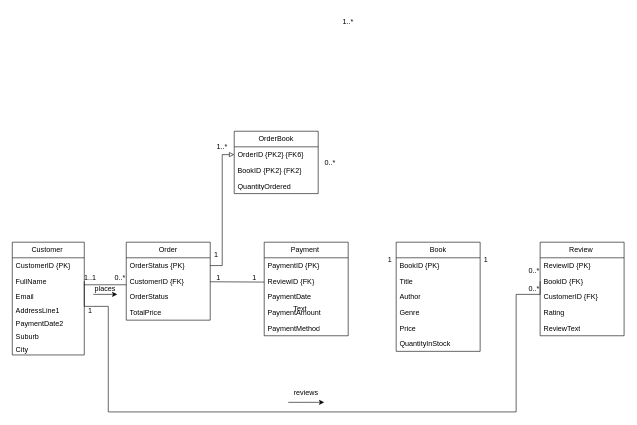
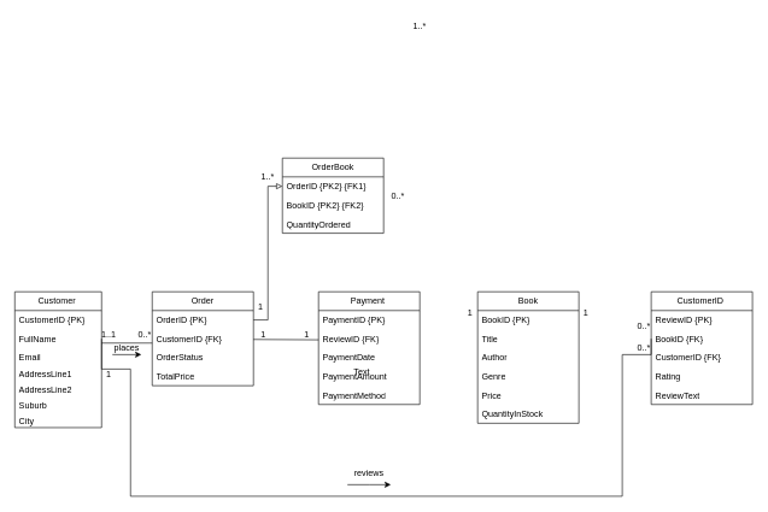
  <mxCell id="0" />
  <mxCell id="1" parent="0" />
  <mxCell id="2" value="Customer&amp;nbsp;" style="swimlane;fontStyle=0;childLayout=stackLayout;horizontal=1;startSize=26;fillColor=none;horizontalStack=0;resizeParent=1;resizeParentMax=0;resizeLast=0;collapsible=1;marginBottom=0;whiteSpace=wrap;html=1;" parent="1" vertex="1"><mxGeometry x="20" y="403" width="120" height="188" as="geometry"><mxRectangle x="180" y="470" width="100" height="30" as="alternateBounds" /></mxGeometry></mxCell>
  <mxCell id="3" value="CustomerID {PK}" style="text;strokeColor=none;fillColor=none;align=left;verticalAlign=top;spacingLeft=4;spacingRight=4;overflow=hidden;rotatable=0;points=[[0,0.5],[1,0.5]];portConstraint=eastwest;whiteSpace=wrap;html=1;" parent="2" vertex="1"><mxGeometry y="26" width="120" height="26" as="geometry" /></mxCell>
  <mxCell id="4" value="FullName&amp;nbsp;" style="text;strokeColor=none;fillColor=none;align=left;verticalAlign=top;spacingLeft=4;spacingRight=4;overflow=hidden;rotatable=0;points=[[0,0.5],[1,0.5]];portConstraint=eastwest;whiteSpace=wrap;html=1;" parent="2" vertex="1"><mxGeometry y="52" width="120" height="26" as="geometry" /></mxCell>
  <mxCell id="5" value="Email&lt;span style=&quot;white-space: pre;&quot;&gt;&#09;&lt;/span&gt;" style="text;strokeColor=none;fillColor=none;align=left;verticalAlign=top;spacingLeft=4;spacingRight=4;overflow=hidden;rotatable=0;points=[[0,0.5],[1,0.5]];portConstraint=eastwest;whiteSpace=wrap;html=1;" parent="2" vertex="1"><mxGeometry y="78" width="120" height="22" as="geometry" /></mxCell>
  <mxCell id="6" value="AddressLine1" style="text;strokeColor=none;fillColor=none;align=left;verticalAlign=top;spacingLeft=4;spacingRight=4;overflow=hidden;rotatable=0;points=[[0,0.5],[1,0.5]];portConstraint=eastwest;whiteSpace=wrap;html=1;" parent="2" vertex="1"><mxGeometry y="100" width="120" height="22" as="geometry" /></mxCell>
- <mxCell id="7" value="PaymentDate2" style="text;strokeColor=none;fillColor=none;align=left;verticalAlign=top;spacingLeft=4;spacingRight=4;overflow=hidden;rotatable=0;points=[[0,0.5],[1,0.5]];portConstraint=eastwest;whiteSpace=wrap;html=1;" parent="2" vertex="1"><mxGeometry y="122" width="120" height="22" as="geometry" /></mxCell>
+ <mxCell id="7" value="AddressLine2" style="text;strokeColor=none;fillColor=none;align=left;verticalAlign=top;spacingLeft=4;spacingRight=4;overflow=hidden;rotatable=0;points=[[0,0.5],[1,0.5]];portConstraint=eastwest;whiteSpace=wrap;html=1;" parent="2" vertex="1"><mxGeometry y="122" width="120" height="22" as="geometry" /></mxCell>
  <mxCell id="8" value="Suburb" style="text;strokeColor=none;fillColor=none;align=left;verticalAlign=top;spacingLeft=4;spacingRight=4;overflow=hidden;rotatable=0;points=[[0,0.5],[1,0.5]];portConstraint=eastwest;whiteSpace=wrap;html=1;" parent="2" vertex="1"><mxGeometry y="144" width="120" height="22" as="geometry" /></mxCell>
  <mxCell id="9" value="City" style="text;strokeColor=none;fillColor=none;align=left;verticalAlign=top;spacingLeft=4;spacingRight=4;overflow=hidden;rotatable=0;points=[[0,0.5],[1,0.5]];portConstraint=eastwest;whiteSpace=wrap;html=1;" parent="2" vertex="1"><mxGeometry y="166" width="120" height="22" as="geometry" /></mxCell>
  <mxCell id="10" value="Order" style="swimlane;fontStyle=0;childLayout=stackLayout;horizontal=1;startSize=26;fillColor=none;horizontalStack=0;resizeParent=1;resizeParentMax=0;resizeLast=0;collapsible=1;marginBottom=0;whiteSpace=wrap;html=1;" parent="1" vertex="1"><mxGeometry x="210" y="403" width="140" height="130" as="geometry" /></mxCell>
- <mxCell id="11" value="OrderStatus {PK}" style="text;strokeColor=none;fillColor=none;align=left;verticalAlign=top;spacingLeft=4;spacingRight=4;overflow=hidden;rotatable=0;points=[[0,0.5],[1,0.5]];portConstraint=eastwest;whiteSpace=wrap;html=1;" parent="10" vertex="1"><mxGeometry y="26" width="140" height="26" as="geometry" /></mxCell>
+ <mxCell id="11" value="OrderID {PK}" style="text;strokeColor=none;fillColor=none;align=left;verticalAlign=top;spacingLeft=4;spacingRight=4;overflow=hidden;rotatable=0;points=[[0,0.5],[1,0.5]];portConstraint=eastwest;whiteSpace=wrap;html=1;" parent="10" vertex="1"><mxGeometry y="26" width="140" height="26" as="geometry" /></mxCell>
  <mxCell id="12" value="CustomerID {FK}" style="text;strokeColor=none;fillColor=none;align=left;verticalAlign=top;spacingLeft=4;spacingRight=4;overflow=hidden;rotatable=0;points=[[0,0.5],[1,0.5]];portConstraint=eastwest;whiteSpace=wrap;html=1;" parent="10" vertex="1"><mxGeometry y="52" width="140" height="26" as="geometry" /></mxCell>
  <mxCell id="13" value="OrderStatus" style="text;strokeColor=none;fillColor=none;align=left;verticalAlign=top;spacingLeft=4;spacingRight=4;overflow=hidden;rotatable=0;points=[[0,0.5],[1,0.5]];portConstraint=eastwest;whiteSpace=wrap;html=1;" parent="10" vertex="1"><mxGeometry y="78" width="140" height="26" as="geometry" /></mxCell>
  <mxCell id="14" value="TotalPrice" style="text;strokeColor=none;fillColor=none;align=left;verticalAlign=top;spacingLeft=4;spacingRight=4;overflow=hidden;rotatable=0;points=[[0,0.5],[1,0.5]];portConstraint=eastwest;whiteSpace=wrap;html=1;" parent="10" vertex="1"><mxGeometry y="104" width="140" height="26" as="geometry" /></mxCell>
- <mxCell id="15" value="Review&amp;nbsp;" style="swimlane;fontStyle=0;childLayout=stackLayout;horizontal=1;startSize=26;fillColor=none;horizontalStack=0;resizeParent=1;resizeParentMax=0;resizeLast=0;collapsible=1;marginBottom=0;whiteSpace=wrap;html=1;" parent="1" vertex="1"><mxGeometry x="900" y="403" width="140" height="156" as="geometry" /></mxCell>
+ <mxCell id="15" value="CustomerID&amp;nbsp;" style="swimlane;fontStyle=0;childLayout=stackLayout;horizontal=1;startSize=26;fillColor=none;horizontalStack=0;resizeParent=1;resizeParentMax=0;resizeLast=0;collapsible=1;marginBottom=0;whiteSpace=wrap;html=1;" parent="1" vertex="1"><mxGeometry x="900" y="403" width="140" height="156" as="geometry" /></mxCell>
  <mxCell id="16" value="ReviewID {PK}" style="text;strokeColor=none;fillColor=none;align=left;verticalAlign=top;spacingLeft=4;spacingRight=4;overflow=hidden;rotatable=0;points=[[0,0.5],[1,0.5]];portConstraint=eastwest;whiteSpace=wrap;html=1;" parent="15" vertex="1"><mxGeometry y="26" width="140" height="26" as="geometry" /></mxCell>
  <mxCell id="17" value="BookID {FK}" style="text;strokeColor=none;fillColor=none;align=left;verticalAlign=top;spacingLeft=4;spacingRight=4;overflow=hidden;rotatable=0;points=[[0,0.5],[1,0.5]];portConstraint=eastwest;whiteSpace=wrap;html=1;" parent="15" vertex="1"><mxGeometry y="52" width="140" height="26" as="geometry" /></mxCell>
  <mxCell id="18" value="CustomerID {FK}" style="text;strokeColor=none;fillColor=none;align=left;verticalAlign=top;spacingLeft=4;spacingRight=4;overflow=hidden;rotatable=0;points=[[0,0.5],[1,0.5]];portConstraint=eastwest;whiteSpace=wrap;html=1;" parent="15" vertex="1"><mxGeometry y="78" width="140" height="26" as="geometry" /></mxCell>
  <mxCell id="19" value="Rating" style="text;strokeColor=none;fillColor=none;align=left;verticalAlign=top;spacingLeft=4;spacingRight=4;overflow=hidden;rotatable=0;points=[[0,0.5],[1,0.5]];portConstraint=eastwest;whiteSpace=wrap;html=1;" parent="15" vertex="1"><mxGeometry y="104" width="140" height="26" as="geometry" /></mxCell>
  <mxCell id="20" value="ReviewText" style="text;strokeColor=none;fillColor=none;align=left;verticalAlign=top;spacingLeft=4;spacingRight=4;overflow=hidden;rotatable=0;points=[[0,0.5],[1,0.5]];portConstraint=eastwest;whiteSpace=wrap;html=1;" parent="15" vertex="1"><mxGeometry y="130" width="140" height="26" as="geometry" /></mxCell>
  <mxCell id="21" value="Payment&amp;nbsp;" style="swimlane;fontStyle=0;childLayout=stackLayout;horizontal=1;startSize=26;fillColor=none;horizontalStack=0;resizeParent=1;resizeParentMax=0;resizeLast=0;collapsible=1;marginBottom=0;whiteSpace=wrap;html=1;" parent="1" vertex="1"><mxGeometry x="440" y="403" width="140" height="156" as="geometry" /></mxCell>
  <mxCell id="22" value="PaymentID {PK}" style="text;strokeColor=none;fillColor=none;align=left;verticalAlign=top;spacingLeft=4;spacingRight=4;overflow=hidden;rotatable=0;points=[[0,0.5],[1,0.5]];portConstraint=eastwest;whiteSpace=wrap;html=1;" parent="21" vertex="1"><mxGeometry y="26" width="140" height="26" as="geometry" /></mxCell>
  <mxCell id="23" value="ReviewID {FK}" style="text;strokeColor=none;fillColor=none;align=left;verticalAlign=top;spacingLeft=4;spacingRight=4;overflow=hidden;rotatable=0;points=[[0,0.5],[1,0.5]];portConstraint=eastwest;whiteSpace=wrap;html=1;" parent="21" vertex="1"><mxGeometry y="52" width="140" height="26" as="geometry" /></mxCell>
  <mxCell id="24" value="PaymentDate" style="text;strokeColor=none;fillColor=none;align=left;verticalAlign=top;spacingLeft=4;spacingRight=4;overflow=hidden;rotatable=0;points=[[0,0.5],[1,0.5]];portConstraint=eastwest;whiteSpace=wrap;html=1;" parent="21" vertex="1"><mxGeometry y="78" width="140" height="26" as="geometry" /></mxCell>
  <mxCell id="25" value="PaymentAmount" style="text;strokeColor=none;fillColor=none;align=left;verticalAlign=top;spacingLeft=4;spacingRight=4;overflow=hidden;rotatable=0;points=[[0,0.5],[1,0.5]];portConstraint=eastwest;whiteSpace=wrap;html=1;" parent="21" vertex="1"><mxGeometry y="104" width="140" height="26" as="geometry" /></mxCell>
  <mxCell id="26" value="PaymentMethod" style="text;strokeColor=none;fillColor=none;align=left;verticalAlign=top;spacingLeft=4;spacingRight=4;overflow=hidden;rotatable=0;points=[[0,0.5],[1,0.5]];portConstraint=eastwest;whiteSpace=wrap;html=1;" parent="21" vertex="1"><mxGeometry y="130" width="140" height="26" as="geometry" /></mxCell>
  <mxCell id="27" value="Book" style="swimlane;fontStyle=0;childLayout=stackLayout;horizontal=1;startSize=26;fillColor=none;horizontalStack=0;resizeParent=1;resizeParentMax=0;resizeLast=0;collapsible=1;marginBottom=0;whiteSpace=wrap;html=1;" parent="1" vertex="1"><mxGeometry x="660" y="403" width="140" height="182" as="geometry" /></mxCell>
  <mxCell id="28" value="BookID {PK}" style="text;strokeColor=none;fillColor=none;align=left;verticalAlign=top;spacingLeft=4;spacingRight=4;overflow=hidden;rotatable=0;points=[[0,0.5],[1,0.5]];portConstraint=eastwest;whiteSpace=wrap;html=1;" parent="27" vertex="1"><mxGeometry y="26" width="140" height="26" as="geometry" /></mxCell>
  <mxCell id="29" value="Title" style="text;strokeColor=none;fillColor=none;align=left;verticalAlign=top;spacingLeft=4;spacingRight=4;overflow=hidden;rotatable=0;points=[[0,0.5],[1,0.5]];portConstraint=eastwest;whiteSpace=wrap;html=1;" parent="27" vertex="1"><mxGeometry y="52" width="140" height="26" as="geometry" /></mxCell>
  <mxCell id="30" value="Author" style="text;strokeColor=none;fillColor=none;align=left;verticalAlign=top;spacingLeft=4;spacingRight=4;overflow=hidden;rotatable=0;points=[[0,0.5],[1,0.5]];portConstraint=eastwest;whiteSpace=wrap;html=1;" parent="27" vertex="1"><mxGeometry y="78" width="140" height="26" as="geometry" /></mxCell>
  <mxCell id="31" value="Genre" style="text;strokeColor=none;fillColor=none;align=left;verticalAlign=top;spacingLeft=4;spacingRight=4;overflow=hidden;rotatable=0;points=[[0,0.5],[1,0.5]];portConstraint=eastwest;whiteSpace=wrap;html=1;" parent="27" vertex="1"><mxGeometry y="104" width="140" height="26" as="geometry" /></mxCell>
  <mxCell id="32" value="Price" style="text;strokeColor=none;fillColor=none;align=left;verticalAlign=top;spacingLeft=4;spacingRight=4;overflow=hidden;rotatable=0;points=[[0,0.5],[1,0.5]];portConstraint=eastwest;whiteSpace=wrap;html=1;" parent="27" vertex="1"><mxGeometry y="130" width="140" height="26" as="geometry" /></mxCell>
  <mxCell id="33" value="QuantityInStock" style="text;strokeColor=none;fillColor=none;align=left;verticalAlign=top;spacingLeft=4;spacingRight=4;overflow=hidden;rotatable=0;points=[[0,0.5],[1,0.5]];portConstraint=eastwest;whiteSpace=wrap;html=1;" parent="27" vertex="1"><mxGeometry y="156" width="140" height="26" as="geometry" /></mxCell>
  <mxCell id="34" value="OrderBook" style="swimlane;fontStyle=0;childLayout=stackLayout;horizontal=1;startSize=26;fillColor=none;horizontalStack=0;resizeParent=1;resizeParentMax=0;resizeLast=0;collapsible=1;marginBottom=0;whiteSpace=wrap;html=1;" parent="1" vertex="1"><mxGeometry x="390" y="218" width="140" height="104" as="geometry" /></mxCell>
- <mxCell id="35" value="OrderID {PK2} {FK6}" style="text;strokeColor=none;fillColor=none;align=left;verticalAlign=top;spacingLeft=4;spacingRight=4;overflow=hidden;rotatable=0;points=[[0,0.5],[1,0.5]];portConstraint=eastwest;whiteSpace=wrap;html=1;" parent="34" vertex="1"><mxGeometry y="26" width="140" height="26" as="geometry" /></mxCell>
+ <mxCell id="35" value="OrderID {PK2} {FK1}" style="text;strokeColor=none;fillColor=none;align=left;verticalAlign=top;spacingLeft=4;spacingRight=4;overflow=hidden;rotatable=0;points=[[0,0.5],[1,0.5]];portConstraint=eastwest;whiteSpace=wrap;html=1;" parent="34" vertex="1"><mxGeometry y="26" width="140" height="26" as="geometry" /></mxCell>
  <mxCell id="36" value="BookID {PK2} {FK2}&lt;div&gt;&lt;br&gt;&lt;/div&gt;" style="text;strokeColor=none;fillColor=none;align=left;verticalAlign=top;spacingLeft=4;spacingRight=4;overflow=hidden;rotatable=0;points=[[0,0.5],[1,0.5]];portConstraint=eastwest;whiteSpace=wrap;html=1;" parent="34" vertex="1"><mxGeometry y="52" width="140" height="26" as="geometry" /></mxCell>
  <mxCell id="37" value="QuantityOrdered" style="text;strokeColor=none;fillColor=none;align=left;verticalAlign=top;spacingLeft=4;spacingRight=4;overflow=hidden;rotatable=0;points=[[0,0.5],[1,0.5]];portConstraint=eastwest;whiteSpace=wrap;html=1;" parent="34" vertex="1"><mxGeometry y="78" width="140" height="26" as="geometry" /></mxCell>
  <mxCell id="38" value="" style="endArrow=none;html=1;rounded=0;" parent="1" edge="1"><mxGeometry width="50" height="50" relative="1" as="geometry"><mxPoint x="350" y="469" as="sourcePoint" /><mxPoint x="440" y="469.5" as="targetPoint" /></mxGeometry></mxCell>
  <mxCell id="39" value="" style="line;strokeWidth=1;fillColor=none;align=left;verticalAlign=middle;spacingTop=-1;spacingLeft=3;spacingRight=3;rotatable=0;labelPosition=right;points=[];portConstraint=eastwest;strokeColor=inherit;" parent="1" vertex="1"><mxGeometry x="140" y="470" width="70" height="8" as="geometry" /></mxCell>
  <mxCell id="40" value="1..1" style="text;html=1;align=center;verticalAlign=middle;whiteSpace=wrap;rounded=0;" parent="1" vertex="1"><mxGeometry x="120" y="448" width="60" height="30" as="geometry" /></mxCell>
  <mxCell id="41" value="places" style="text;html=1;align=center;verticalAlign=middle;whiteSpace=wrap;rounded=0;" parent="1" vertex="1"><mxGeometry x="145" y="466" width="60" height="30" as="geometry" /></mxCell>
  <mxCell id="42" value="1" style="text;html=1;align=center;verticalAlign=middle;whiteSpace=wrap;rounded=0;" parent="1" vertex="1"><mxGeometry x="334" y="448" width="60" height="30" as="geometry" /></mxCell>
  <mxCell id="43" value="1" style="text;html=1;align=center;verticalAlign=middle;whiteSpace=wrap;rounded=0;" parent="1" vertex="1"><mxGeometry x="394" y="448" width="60" height="30" as="geometry" /></mxCell>
  <mxCell id="44" value="reviews" style="text;html=1;align=center;verticalAlign=middle;whiteSpace=wrap;rounded=0;" parent="1" vertex="1"><mxGeometry x="480" y="640" width="60" height="30" as="geometry" /></mxCell>
  <mxCell id="45" value="1" style="text;html=1;align=center;verticalAlign=middle;whiteSpace=wrap;rounded=0;" parent="1" vertex="1"><mxGeometry x="120" y="503" width="60" height="30" as="geometry" /></mxCell>
  <mxCell id="46" value="0..*" style="text;html=1;align=center;verticalAlign=middle;whiteSpace=wrap;rounded=0;" parent="1" vertex="1"><mxGeometry x="820" y="466" width="140" height="30" as="geometry" /></mxCell>
  <mxCell id="47" value="1" style="text;html=1;align=center;verticalAlign=middle;whiteSpace=wrap;rounded=0;" parent="1" vertex="1"><mxGeometry x="780" y="418" width="60" height="30" as="geometry" /></mxCell>
  <mxCell id="48" value="0..*" style="text;html=1;align=center;verticalAlign=middle;whiteSpace=wrap;rounded=0;" parent="1" vertex="1"><mxGeometry x="860" y="436" width="60" height="30" as="geometry" /></mxCell>
  <mxCell id="49" value="Text" style="text;html=1;align=center;verticalAlign=middle;whiteSpace=wrap;rounded=0;" parent="1" vertex="1"><mxGeometry x="470" y="500" width="60" height="30" as="geometry" /></mxCell>
  <mxCell id="50" style="edgeStyle=orthogonalEdgeStyle;rounded=0;orthogonalLoop=1;jettySize=auto;html=1;exitX=1;exitY=0.5;exitDx=0;exitDy=0;entryX=0;entryY=0.5;entryDx=0;entryDy=0;endArrow=none;endFill=0;" parent="1" edge="1"><mxGeometry relative="1" as="geometry"><mxPoint x="140" y="468" as="sourcePoint" /><mxPoint x="900" y="468" as="targetPoint" /><Array as="points"><mxPoint x="140" y="510" /><mxPoint x="180" y="510" /><mxPoint x="180" y="686" /><mxPoint x="860" y="686" /><mxPoint x="860" y="490" /><mxPoint x="900" y="490" /></Array></mxGeometry></mxCell>
  <mxCell id="51" value="" style="endArrow=classic;html=1;rounded=0;" parent="1" edge="1"><mxGeometry width="50" height="50" relative="1" as="geometry"><mxPoint x="155" y="490" as="sourcePoint" /><mxPoint x="195" y="490" as="targetPoint" /></mxGeometry></mxCell>
  <mxCell id="52" value="" style="endArrow=classic;html=1;rounded=0;" parent="1" edge="1"><mxGeometry width="50" height="50" relative="1" as="geometry"><mxPoint x="480" y="670" as="sourcePoint" /><mxPoint x="540" y="670" as="targetPoint" /><Array as="points"><mxPoint x="510" y="670" /></Array></mxGeometry></mxCell>
  <mxCell id="53" style="edgeStyle=orthogonalEdgeStyle;rounded=0;orthogonalLoop=1;jettySize=auto;html=1;exitX=1;exitY=0.5;exitDx=0;exitDy=0;entryX=0;entryY=0.5;entryDx=0;entryDy=0;endArrow=block;endFill=0;" parent="1" source="11" target="35" edge="1"><mxGeometry relative="1" as="geometry" /></mxCell>
  <mxCell id="54" value="1" style="text;html=1;align=center;verticalAlign=middle;whiteSpace=wrap;rounded=0;" parent="1" vertex="1"><mxGeometry x="330" y="410" width="60" height="30" as="geometry" /></mxCell>
  <mxCell id="55" value="1..*" style="text;html=1;align=center;verticalAlign=middle;whiteSpace=wrap;rounded=0;" parent="1" vertex="1"><mxGeometry x="340" y="229" width="60" height="30" as="geometry" /></mxCell>
  <mxCell id="56" value="1..*" style="text;html=1;align=center;verticalAlign=middle;whiteSpace=wrap;rounded=0;" parent="1" vertex="1"><mxGeometry x="550" y="20" width="60" height="30" as="geometry" /></mxCell>
  <mxCell id="57" value="0..*" style="text;html=1;align=center;verticalAlign=middle;whiteSpace=wrap;rounded=0;" parent="1" vertex="1"><mxGeometry x="170" y="448" width="60" height="30" as="geometry" /></mxCell>
  <mxCell id="58" value="0..*" style="text;html=1;align=center;verticalAlign=middle;whiteSpace=wrap;rounded=0;" parent="1" vertex="1"><mxGeometry x="520" y="255" width="60" height="30" as="geometry" /></mxCell>
  <mxCell id="59" value="1" style="text;html=1;align=center;verticalAlign=middle;whiteSpace=wrap;rounded=0;" parent="1" vertex="1"><mxGeometry x="620" y="418" width="60" height="30" as="geometry" /></mxCell>
